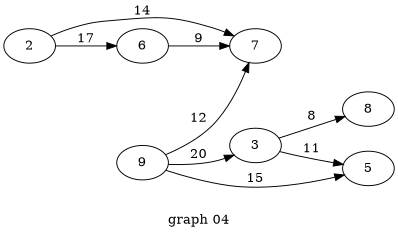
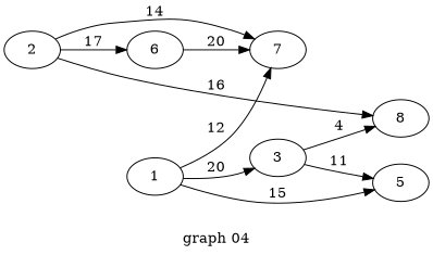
  digraph {
    label="graph 04"
    rankdir=LR
    2
    6
    7
    8
    3
    5
-   1 [label=9]
+   1
    2 -> 6 [label=" 17 "]
    2 -> 7 [label=" 14 "]
-   6 -> 7 [label=" 9 "]
-   3 -> 8 [label=" 8 "]
+   2 -> 8 [label=" 16 "]
+   6 -> 7 [label=" 20 "]
+   3 -> 8 [label=" 4 "]
    3 -> 5 [label=" 11 "]
    1 -> 7 [label=" 12 "]
    1 -> 3 [label=" 20 "]
    1 -> 5 [label=" 15 "]
  }
